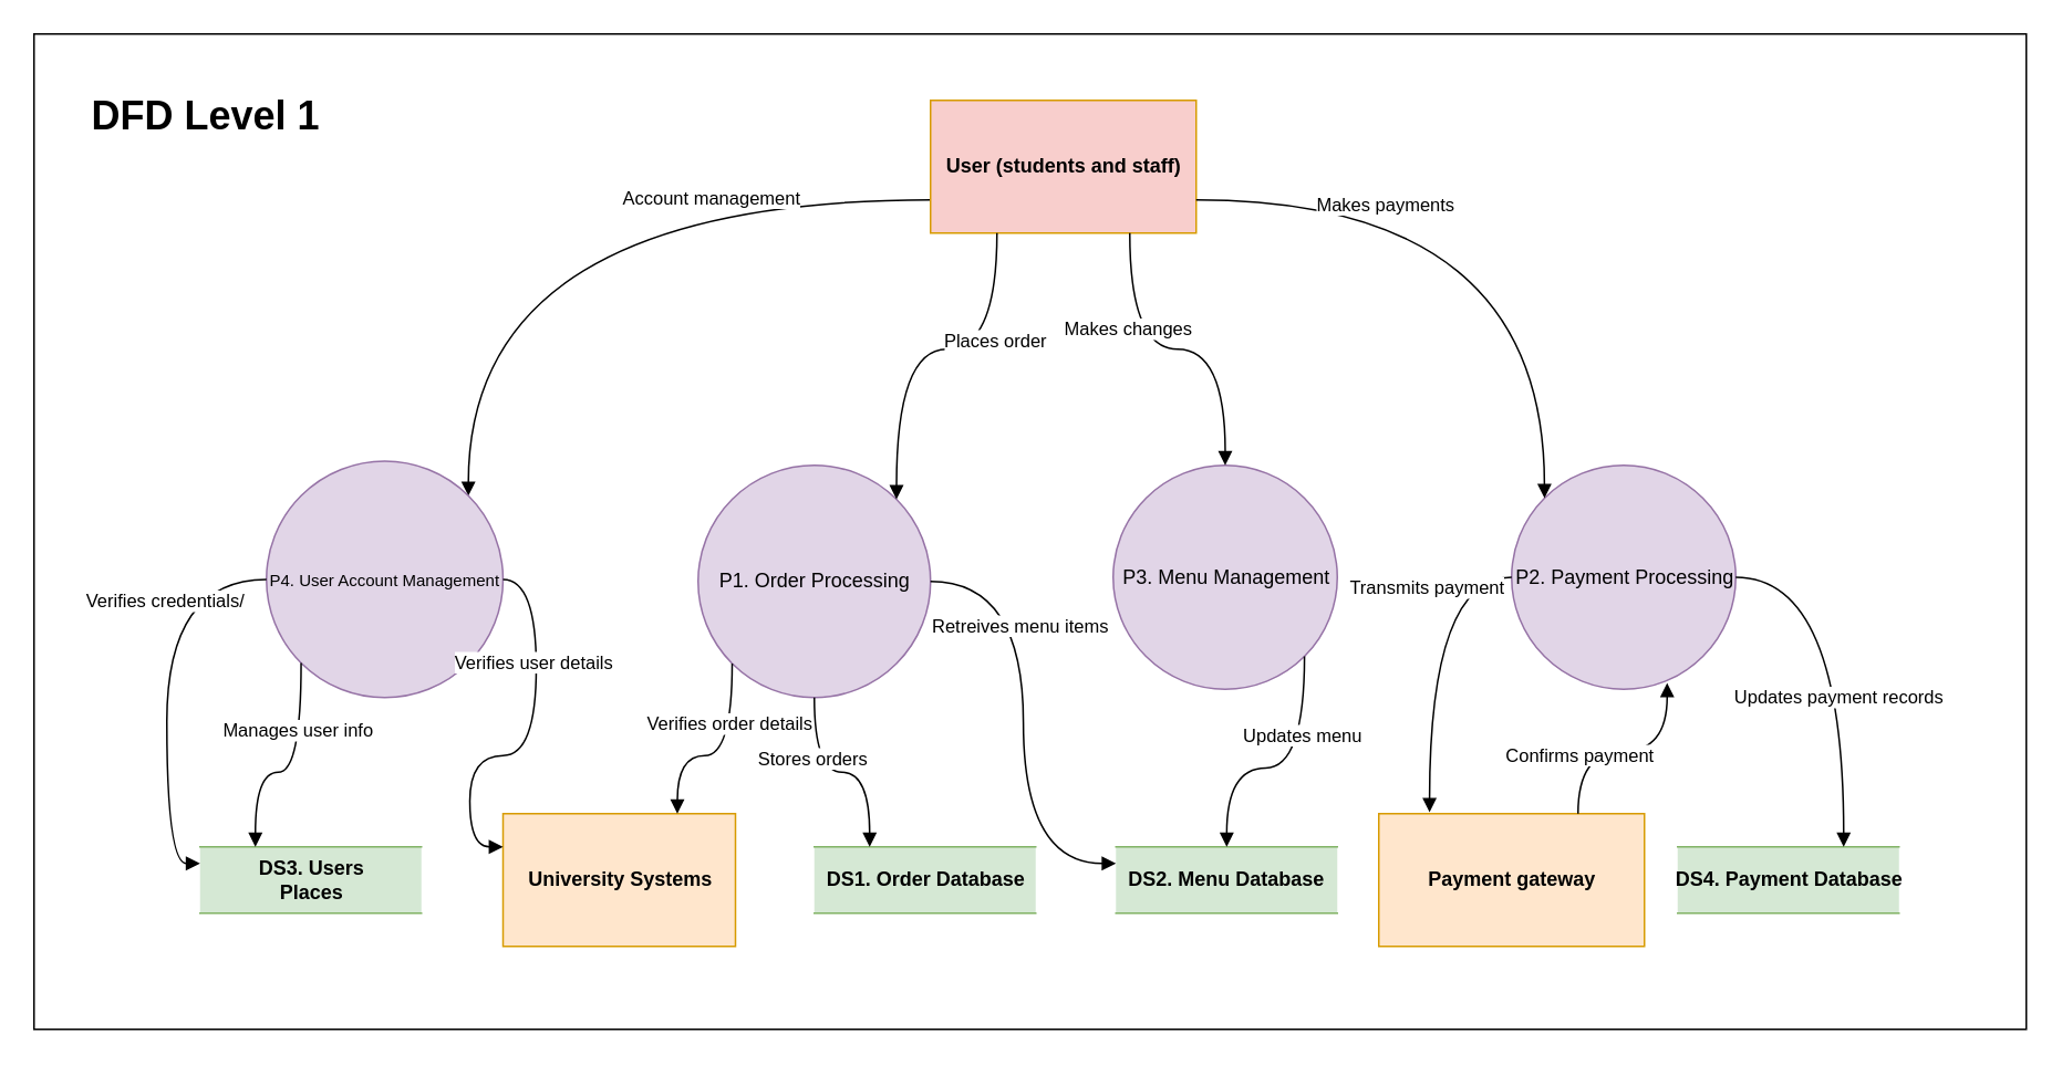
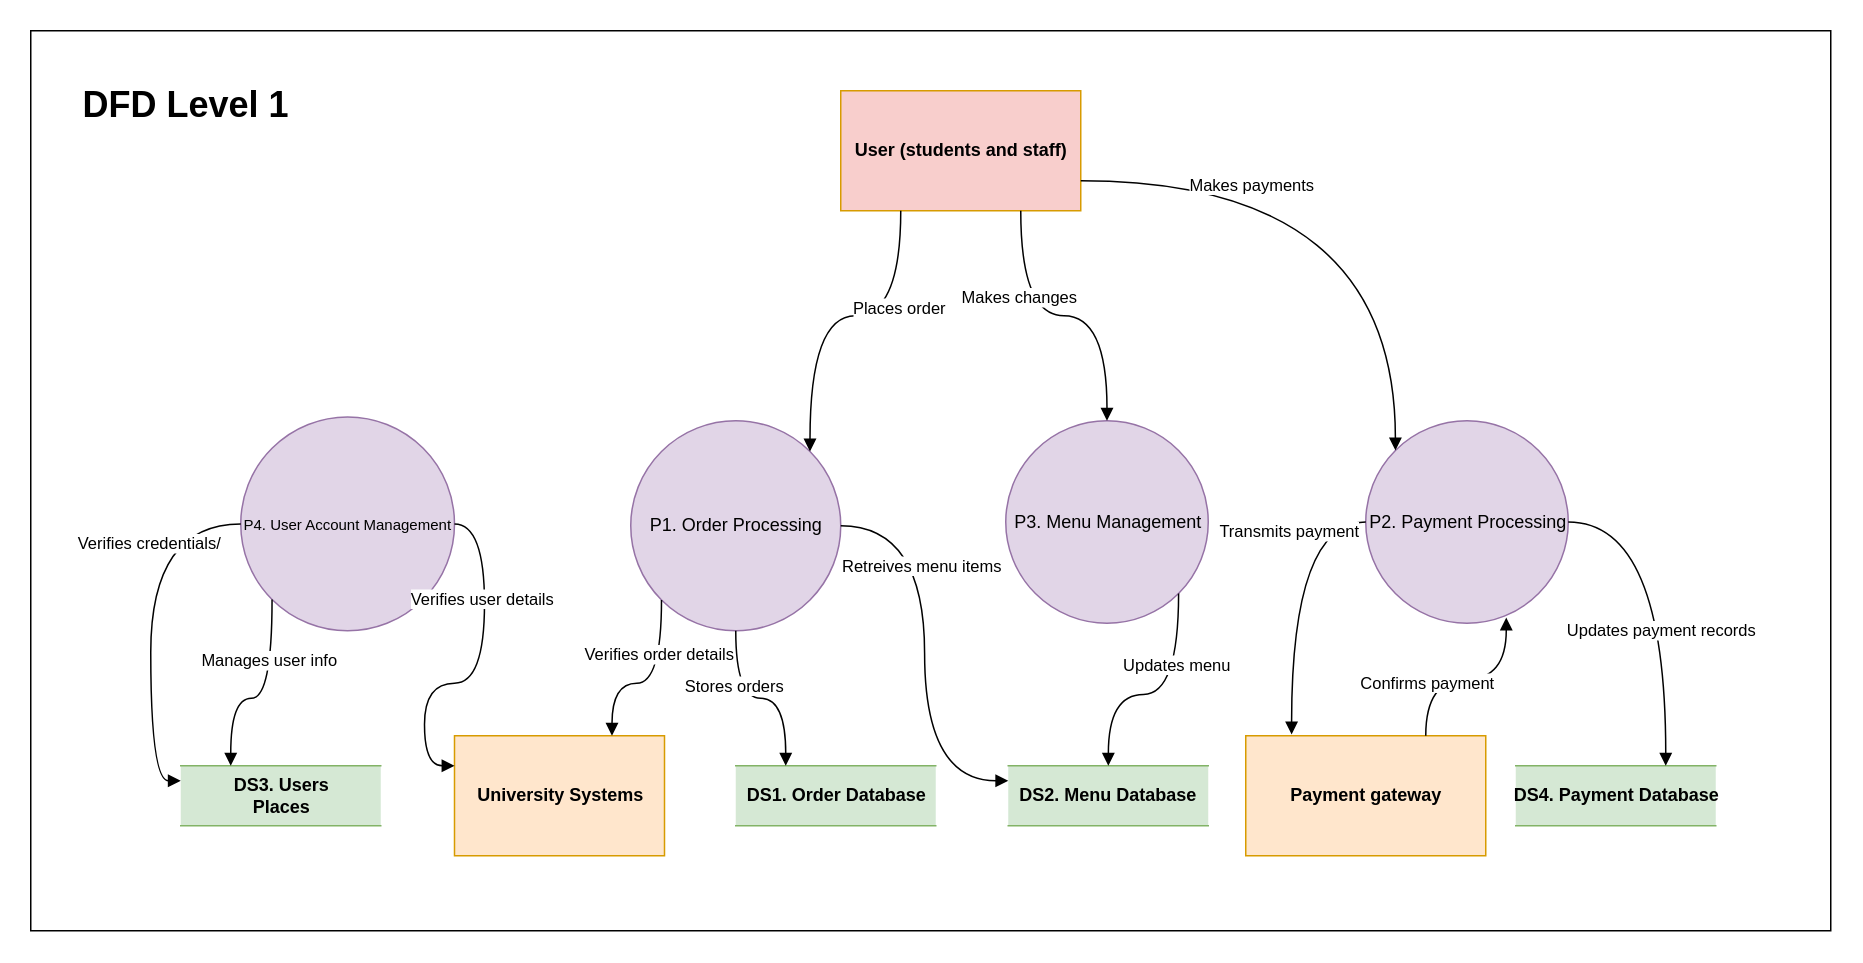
  <mxCell id="0" />
  <mxCell id="1" parent="0" />
  <mxCell id="2" value="" style="rounded=0;whiteSpace=wrap;html=1;" vertex="1" parent="1"><mxGeometry x="20" y="20" width="1200" height="600" as="geometry" /></mxCell>
  <mxCell id="3" value="P1. Order Processing" style="shape=ellipse;html=1;dashed=0;whitespace=wrap;aspect=fixed;perimeter=ellipsePerimeter;fillColor=#e1d5e7;strokeColor=#9673a6;" vertex="1" parent="1"><mxGeometry x="420" y="280" width="140" height="140" as="geometry" /></mxCell>
  <mxCell id="4" value="&lt;b&gt;University Systems&lt;/b&gt;" style="html=1;dashed=0;whitespace=wrap;fillColor=#ffe6cc;strokeColor=#d79b00;" vertex="1" parent="1"><mxGeometry x="302.5" y="490" width="140" height="80" as="geometry" /></mxCell>
- <mxCell id="5" style="edgeStyle=orthogonalEdgeStyle;orthogonalLoop=1;jettySize=auto;html=1;curved=1;endArrow=block;endFill=1;entryX=1;entryY=0;entryDx=0;entryDy=0;exitX=0;exitY=0.75;exitDx=0;exitDy=0;" edge="1" parent="1" source="10" target="7"><mxGeometry relative="1" as="geometry"><mxPoint x="485" y="110" as="sourcePoint" /><mxPoint x="645" y="290" as="targetPoint" /></mxGeometry></mxCell>
- <mxCell id="6" value="Account management" style="edgeLabel;html=1;align=center;verticalAlign=middle;resizable=0;points=[];" connectable="0" vertex="1" parent="5"><mxGeometry x="-0.419" y="-2" relative="1" as="geometry"><mxPoint as="offset" /></mxGeometry></mxCell>
  <mxCell id="7" value="&lt;font style=&quot;font-size: 10px;&quot;&gt;P4. User Account Management&lt;/font&gt;" style="shape=ellipse;html=1;dashed=0;whitespace=wrap;aspect=fixed;perimeter=ellipsePerimeter;fillColor=#e1d5e7;strokeColor=#9673a6;" vertex="1" parent="1"><mxGeometry x="160" y="277.5" width="142.5" height="142.5" as="geometry" /></mxCell>
  <mxCell id="8" value="P3. Menu Management" style="shape=ellipse;html=1;dashed=0;whitespace=wrap;aspect=fixed;perimeter=ellipsePerimeter;fillColor=#e1d5e7;strokeColor=#9673a6;" vertex="1" parent="1"><mxGeometry x="670" y="280" width="135" height="135" as="geometry" /></mxCell>
  <mxCell id="9" value="P2. Payment Processing" style="shape=ellipse;html=1;dashed=0;whitespace=wrap;aspect=fixed;perimeter=ellipsePerimeter;fillColor=#e1d5e7;strokeColor=#9673a6;" vertex="1" parent="1"><mxGeometry x="910" y="280" width="135" height="135" as="geometry" /></mxCell>
  <mxCell id="10" value="&lt;b&gt;User (students and staff)&lt;/b&gt;" style="html=1;dashed=0;whitespace=wrap;fillColor=#f8cecc;strokeColor=#d79b00;" vertex="1" parent="1"><mxGeometry x="560" y="60" width="160" height="80" as="geometry" /></mxCell>
  <mxCell id="11" style="edgeStyle=orthogonalEdgeStyle;curved=1;orthogonalLoop=1;jettySize=auto;html=1;entryX=0.5;entryY=0;entryDx=0;entryDy=0;" edge="1" parent="1"><mxGeometry relative="1" as="geometry"><Array as="points"><mxPoint x="760" y="300" /><mxPoint x="205" y="300" /></Array><mxPoint x="760" y="350" as="sourcePoint" /></mxGeometry></mxCell>
  <mxCell id="12" value="Makes Request" style="edgeLabel;html=1;align=center;verticalAlign=middle;resizable=0;points=[];" connectable="0" vertex="1" parent="11"><mxGeometry x="0.056" y="3" relative="1" as="geometry"><mxPoint as="offset" /></mxGeometry></mxCell>
  <mxCell id="13" value="&lt;b&gt;DS3. Users&lt;br&gt;Places&lt;/b&gt;" style="html=1;dashed=0;whitespace=wrap;shape=partialRectangle;right=0;left=0;fillColor=#d5e8d4;strokeColor=#82b366;" vertex="1" parent="1"><mxGeometry x="120" y="510" width="133.33" height="40" as="geometry" /></mxCell>
  <mxCell id="14" value="&lt;b&gt;Payment gateway&lt;/b&gt;" style="html=1;dashed=0;whitespace=wrap;fillColor=#ffe6cc;strokeColor=#d79b00;" vertex="1" parent="1"><mxGeometry x="830" y="490" width="160" height="80" as="geometry" /></mxCell>
  <mxCell id="15" value="&lt;b&gt;DS1. Order Database&lt;/b&gt;" style="html=1;dashed=0;whitespace=wrap;shape=partialRectangle;right=0;left=0;fillColor=#d5e8d4;strokeColor=#82b366;" vertex="1" parent="1"><mxGeometry x="490" y="510" width="133.33" height="40" as="geometry" /></mxCell>
  <mxCell id="16" value="&lt;b&gt;DS4. Payment Database&lt;/b&gt;" style="html=1;dashed=0;whitespace=wrap;shape=partialRectangle;right=0;left=0;fillColor=#d5e8d4;strokeColor=#82b366;" vertex="1" parent="1"><mxGeometry x="1010" y="510" width="133.33" height="40" as="geometry" /></mxCell>
  <mxCell id="17" value="&lt;b&gt;DS2. Menu Database&lt;/b&gt;" style="html=1;dashed=0;whitespace=wrap;shape=partialRectangle;right=0;left=0;fillColor=#d5e8d4;strokeColor=#82b366;" vertex="1" parent="1"><mxGeometry x="671.67" y="510" width="133.33" height="40" as="geometry" /></mxCell>
  <mxCell id="18" style="edgeStyle=orthogonalEdgeStyle;orthogonalLoop=1;jettySize=auto;html=1;curved=1;endArrow=block;endFill=1;entryX=0;entryY=0;entryDx=0;entryDy=0;exitX=1;exitY=0.75;exitDx=0;exitDy=0;" edge="1" parent="1" source="10" target="9"><mxGeometry relative="1" as="geometry"><mxPoint x="951" y="120" as="sourcePoint" /><mxPoint x="660" y="338" as="targetPoint" /></mxGeometry></mxCell>
  <mxCell id="19" value="Makes payments" style="edgeLabel;html=1;align=center;verticalAlign=middle;resizable=0;points=[];" connectable="0" vertex="1" parent="18"><mxGeometry x="-0.419" y="-2" relative="1" as="geometry"><mxPoint as="offset" /></mxGeometry></mxCell>
  <mxCell id="20" style="edgeStyle=orthogonalEdgeStyle;orthogonalLoop=1;jettySize=auto;html=1;curved=1;endArrow=block;endFill=1;entryX=0.5;entryY=0;entryDx=0;entryDy=0;exitX=0.75;exitY=1;exitDx=0;exitDy=0;" edge="1" parent="1" source="10" target="8"><mxGeometry relative="1" as="geometry"><mxPoint x="670" y="120" as="sourcePoint" /><mxPoint x="870" y="340" as="targetPoint" /></mxGeometry></mxCell>
  <mxCell id="21" value="Makes changes" style="edgeLabel;html=1;align=center;verticalAlign=middle;resizable=0;points=[];" connectable="0" vertex="1" parent="20"><mxGeometry x="-0.419" y="-2" relative="1" as="geometry"><mxPoint as="offset" /></mxGeometry></mxCell>
  <mxCell id="22" style="edgeStyle=orthogonalEdgeStyle;orthogonalLoop=1;jettySize=auto;html=1;curved=1;endArrow=block;endFill=1;entryX=1;entryY=0;entryDx=0;entryDy=0;exitX=0.25;exitY=1;exitDx=0;exitDy=0;" edge="1" parent="1" source="10" target="3"><mxGeometry relative="1" as="geometry"><mxPoint x="580" y="140" as="sourcePoint" /><mxPoint x="628" y="320" as="targetPoint" /></mxGeometry></mxCell>
  <mxCell id="23" value="Places order" style="edgeLabel;html=1;align=center;verticalAlign=middle;resizable=0;points=[];" connectable="0" vertex="1" parent="22"><mxGeometry x="-0.419" y="-2" relative="1" as="geometry"><mxPoint as="offset" /></mxGeometry></mxCell>
  <mxCell id="24" style="edgeStyle=orthogonalEdgeStyle;orthogonalLoop=1;jettySize=auto;html=1;curved=1;endArrow=block;endFill=1;entryX=0;entryY=0.25;entryDx=0;entryDy=0;exitX=0;exitY=0.5;exitDx=0;exitDy=0;" edge="1" parent="1" source="7" target="13"><mxGeometry relative="1" as="geometry"><mxPoint x="148" y="440" as="sourcePoint" /><mxPoint x="-140" y="658" as="targetPoint" /></mxGeometry></mxCell>
  <mxCell id="25" value="Verifies credentials/" style="edgeLabel;html=1;align=center;verticalAlign=middle;resizable=0;points=[];" connectable="0" vertex="1" parent="24"><mxGeometry x="-0.419" y="-2" relative="1" as="geometry"><mxPoint as="offset" /></mxGeometry></mxCell>
  <mxCell id="26" style="edgeStyle=orthogonalEdgeStyle;orthogonalLoop=1;jettySize=auto;html=1;curved=1;endArrow=block;endFill=1;entryX=0;entryY=0.25;entryDx=0;entryDy=0;exitX=1;exitY=0.5;exitDx=0;exitDy=0;" edge="1" parent="1" source="7" target="4"><mxGeometry relative="1" as="geometry"><mxPoint x="298" y="431" as="sourcePoint" /><mxPoint x="10" y="649" as="targetPoint" /></mxGeometry></mxCell>
  <mxCell id="27" value="Verifies user details" style="edgeLabel;html=1;align=center;verticalAlign=middle;resizable=0;points=[];" connectable="0" vertex="1" parent="26"><mxGeometry x="-0.419" y="-2" relative="1" as="geometry"><mxPoint as="offset" /></mxGeometry></mxCell>
  <mxCell id="28" style="edgeStyle=orthogonalEdgeStyle;orthogonalLoop=1;jettySize=auto;html=1;curved=1;endArrow=block;endFill=1;entryX=0.25;entryY=0;entryDx=0;entryDy=0;exitX=0;exitY=1;exitDx=0;exitDy=0;" edge="1" parent="1" source="7" target="13"><mxGeometry relative="1" as="geometry"><mxPoint x="160" y="380" as="sourcePoint" /><mxPoint x="120" y="550" as="targetPoint" /></mxGeometry></mxCell>
  <mxCell id="29" value="Manages user info" style="edgeLabel;html=1;align=center;verticalAlign=middle;resizable=0;points=[];" connectable="0" vertex="1" parent="28"><mxGeometry x="-0.419" y="-2" relative="1" as="geometry"><mxPoint as="offset" /></mxGeometry></mxCell>
  <mxCell id="30" style="edgeStyle=orthogonalEdgeStyle;orthogonalLoop=1;jettySize=auto;html=1;curved=1;endArrow=block;endFill=1;entryX=0.75;entryY=0;entryDx=0;entryDy=0;exitX=0;exitY=1;exitDx=0;exitDy=0;" edge="1" parent="1" source="3" target="4"><mxGeometry relative="1" as="geometry"><mxPoint x="525.5" y="450" as="sourcePoint" /><mxPoint x="454.5" y="651" as="targetPoint" /></mxGeometry></mxCell>
  <mxCell id="31" value="Verifies order details" style="edgeLabel;html=1;align=center;verticalAlign=middle;resizable=0;points=[];" connectable="0" vertex="1" parent="30"><mxGeometry x="-0.419" y="-2" relative="1" as="geometry"><mxPoint as="offset" /></mxGeometry></mxCell>
  <mxCell id="32" style="edgeStyle=orthogonalEdgeStyle;orthogonalLoop=1;jettySize=auto;html=1;curved=1;endArrow=block;endFill=1;entryX=0.25;entryY=0;entryDx=0;entryDy=0;exitX=0.5;exitY=1;exitDx=0;exitDy=0;" edge="1" parent="1" source="3" target="15"><mxGeometry relative="1" as="geometry"><mxPoint x="510" y="430" as="sourcePoint" /><mxPoint x="523.5" y="682" as="targetPoint" /></mxGeometry></mxCell>
  <mxCell id="33" value="Stores orders" style="edgeLabel;html=1;align=center;verticalAlign=middle;resizable=0;points=[];" connectable="0" vertex="1" parent="32"><mxGeometry x="-0.419" y="-2" relative="1" as="geometry"><mxPoint as="offset" /></mxGeometry></mxCell>
  <mxCell id="34" style="edgeStyle=orthogonalEdgeStyle;orthogonalLoop=1;jettySize=auto;html=1;curved=1;endArrow=block;endFill=1;entryX=0;entryY=0.25;entryDx=0;entryDy=0;exitX=1;exitY=0.5;exitDx=0;exitDy=0;" edge="1" parent="1" source="3" target="17"><mxGeometry relative="1" as="geometry"><mxPoint x="580" y="415" as="sourcePoint" /><mxPoint x="593.5" y="667" as="targetPoint" /></mxGeometry></mxCell>
  <mxCell id="35" value="Retreives menu items" style="edgeLabel;html=1;align=center;verticalAlign=middle;resizable=0;points=[];" connectable="0" vertex="1" parent="34"><mxGeometry x="-0.419" y="-2" relative="1" as="geometry"><mxPoint as="offset" /></mxGeometry></mxCell>
  <mxCell id="36" style="edgeStyle=orthogonalEdgeStyle;orthogonalLoop=1;jettySize=auto;html=1;curved=1;endArrow=block;endFill=1;exitX=1;exitY=1;exitDx=0;exitDy=0;" edge="1" parent="1" source="8" target="17"><mxGeometry relative="1" as="geometry"><mxPoint x="670" y="445" as="sourcePoint" /><mxPoint x="782" y="615" as="targetPoint" /></mxGeometry></mxCell>
  <mxCell id="37" value="Updates menu" style="edgeLabel;html=1;align=center;verticalAlign=middle;resizable=0;points=[];" connectable="0" vertex="1" parent="36"><mxGeometry x="-0.419" y="-2" relative="1" as="geometry"><mxPoint as="offset" /></mxGeometry></mxCell>
  <mxCell id="38" style="edgeStyle=orthogonalEdgeStyle;orthogonalLoop=1;jettySize=auto;html=1;curved=1;endArrow=block;endFill=1;entryX=0.75;entryY=0;entryDx=0;entryDy=0;exitX=1;exitY=0.5;exitDx=0;exitDy=0;" edge="1" parent="1" source="9" target="16"><mxGeometry relative="1" as="geometry"><mxPoint x="1090" y="380" as="sourcePoint" /><mxPoint x="1202" y="550" as="targetPoint" /></mxGeometry></mxCell>
  <mxCell id="39" value="Updates payment records" style="edgeLabel;html=1;align=center;verticalAlign=middle;resizable=0;points=[];" connectable="0" vertex="1" parent="38"><mxGeometry x="0.205" y="-3" relative="1" as="geometry"><mxPoint as="offset" /></mxGeometry></mxCell>
  <mxCell id="40" style="edgeStyle=orthogonalEdgeStyle;orthogonalLoop=1;jettySize=auto;html=1;curved=1;endArrow=block;endFill=1;exitX=0;exitY=0.5;exitDx=0;exitDy=0;entryX=0.191;entryY=-0.011;entryDx=0;entryDy=0;entryPerimeter=0;" edge="1" parent="1" source="9" target="14"><mxGeometry relative="1" as="geometry"><mxPoint x="897" y="375" as="sourcePoint" /><mxPoint x="850" y="490" as="targetPoint" /></mxGeometry></mxCell>
  <mxCell id="41" value="Transmits payment" style="edgeLabel;html=1;align=center;verticalAlign=middle;resizable=0;points=[];" connectable="0" vertex="1" parent="40"><mxGeometry x="-0.419" y="-2" relative="1" as="geometry"><mxPoint as="offset" /></mxGeometry></mxCell>
  <mxCell id="42" style="edgeStyle=orthogonalEdgeStyle;orthogonalLoop=1;jettySize=auto;html=1;curved=1;endArrow=block;endFill=1;exitX=0.75;exitY=0;exitDx=0;exitDy=0;entryX=0.694;entryY=0.972;entryDx=0;entryDy=0;entryPerimeter=0;" edge="1" parent="1" source="14" target="9"><mxGeometry relative="1" as="geometry"><mxPoint x="957" y="430" as="sourcePoint" /><mxPoint x="910" y="545" as="targetPoint" /></mxGeometry></mxCell>
  <mxCell id="43" value="Confirms payment" style="edgeLabel;html=1;align=center;verticalAlign=middle;resizable=0;points=[];" connectable="0" vertex="1" parent="42"><mxGeometry x="-0.419" y="-2" relative="1" as="geometry"><mxPoint as="offset" /></mxGeometry></mxCell>
  <mxCell id="44" value="&lt;h1&gt;DFD Level 1&lt;/h1&gt;" style="text;html=1;strokeColor=none;fillColor=none;spacing=5;spacingTop=-20;whiteSpace=wrap;overflow=hidden;rounded=0;" vertex="1" parent="1"><mxGeometry x="50" y="50" width="190" height="120" as="geometry" /></mxCell>
